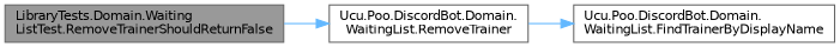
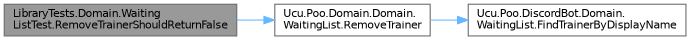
  digraph {
    rankdir=LR
    node [color=grey40 fillcolor=white fontname=Helvetica fontsize=10 shape=box style=filled]
    edge [color=steelblue1 fontname=Helvetica fontsize=10 labelfontname=Helvetica labelfontsize=10 style=solid]
    n1 [color=gray40 fillcolor=grey60 fontcolor=black height=0.2 label="LibraryTests.Domain.Waiting\lListTest.RemoveTrainerShouldReturnFalse" width=0.4]
-   n2 [height=0.2 label="Ucu.Poo.DiscordBot.Domain.\lWaitingList.RemoveTrainer" width=0.4]
+   n2 [height=0.2 label="Ucu.Poo.Domain.Domain.\lWaitingList.RemoveTrainer" width=0.4]
    n3 [height=0.2 label="Ucu.Poo.DiscordBot.Domain.\lWaitingList.FindTrainerByDisplayName" width=0.4]
    n1 -> n2
    n2 -> n3
  }
